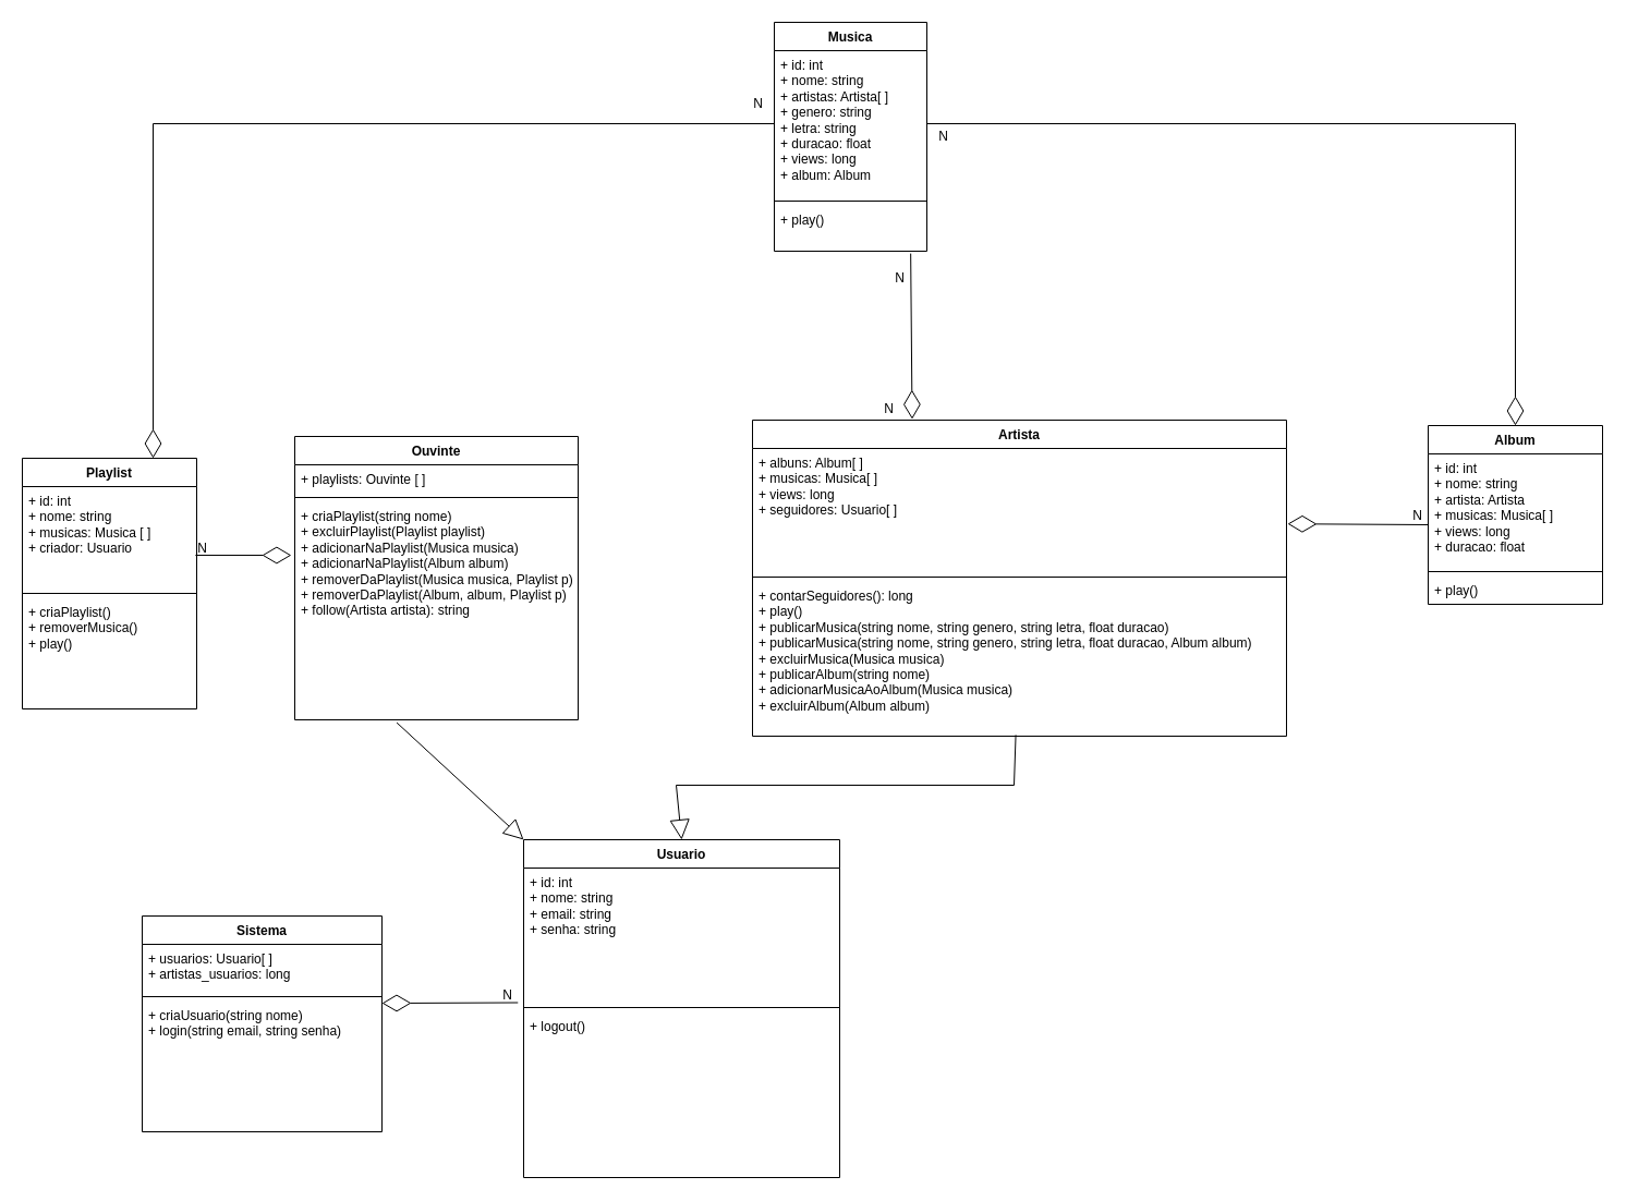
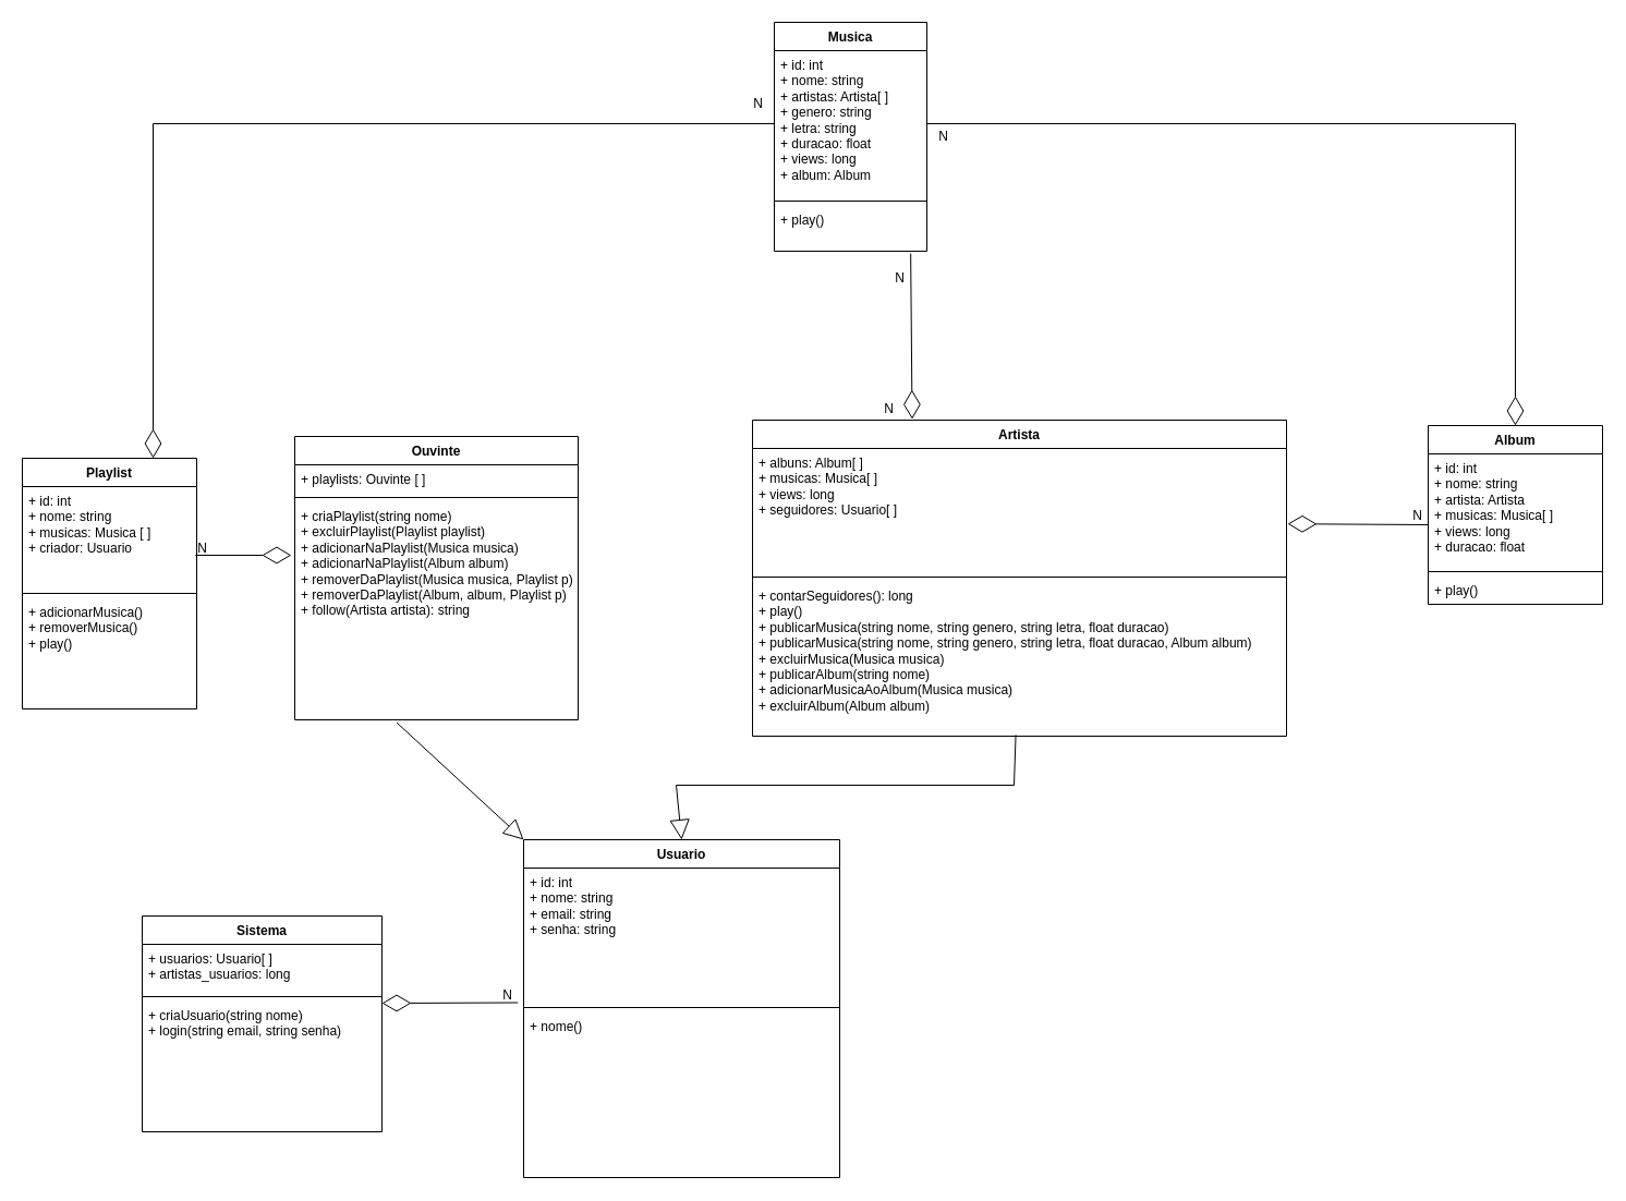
  <mxCell id="0" />
  <mxCell id="1" parent="0" />
  <mxCell id="2" value="Musica" style="swimlane;fontStyle=1;align=center;verticalAlign=top;childLayout=stackLayout;horizontal=1;startSize=26;horizontalStack=0;resizeParent=1;resizeParentMax=0;resizeLast=0;collapsible=1;marginBottom=0;whiteSpace=wrap;html=1;" vertex="1" parent="1"><mxGeometry y="20" width="140" height="210" as="geometry" x="710" /></mxCell>
  <mxCell id="3" value="+ id: int&lt;br&gt;+ nome: string&lt;br&gt;+ artistas: Artista[ ]&lt;br&gt;+ genero: string&lt;br&gt;+ letra: string&lt;div&gt;+ duracao: float&lt;br&gt;+ views: long&lt;br&gt;+ album: Album&lt;/div&gt;" style="text;strokeColor=none;fillColor=none;align=left;verticalAlign=top;spacingLeft=4;spacingRight=4;overflow=hidden;rotatable=0;points=[[0,0.5],[1,0.5]];portConstraint=eastwest;whiteSpace=wrap;html=1;" vertex="1" parent="2"><mxGeometry y="26" width="140" height="134" as="geometry" /></mxCell>
  <mxCell id="4" value="" style="line;strokeWidth=1;fillColor=none;align=left;verticalAlign=middle;spacingTop=-1;spacingLeft=3;spacingRight=3;rotatable=0;labelPosition=right;points=[];portConstraint=eastwest;strokeColor=inherit;" vertex="1" parent="2"><mxGeometry y="160" width="140" height="8" as="geometry" /></mxCell>
  <mxCell id="5" value="&lt;div&gt;+ play()&lt;/div&gt;" style="text;strokeColor=none;fillColor=none;align=left;verticalAlign=top;spacingLeft=4;spacingRight=4;overflow=hidden;rotatable=0;points=[[0,0.5],[1,0.5]];portConstraint=eastwest;whiteSpace=wrap;html=1;" vertex="1" parent="2"><mxGeometry y="168" width="140" height="42" as="geometry" /></mxCell>
  <mxCell id="6" value="Artista" style="swimlane;fontStyle=1;align=center;verticalAlign=top;childLayout=stackLayout;horizontal=1;startSize=26;horizontalStack=0;resizeParent=1;resizeParentMax=0;resizeLast=0;collapsible=1;marginBottom=0;whiteSpace=wrap;html=1;" vertex="1" parent="1"><mxGeometry x="690" y="385" width="490" height="290" as="geometry" /></mxCell>
  <mxCell id="7" value="+ albuns: Album[ ]&lt;div&gt;+ musicas: Musica[ ]&amp;nbsp;&lt;/div&gt;&lt;div&gt;+ views: long&lt;br&gt;+ seguidores: Usuario[ ]&amp;nbsp;&lt;/div&gt;" style="text;strokeColor=none;fillColor=none;align=left;verticalAlign=top;spacingLeft=4;spacingRight=4;overflow=hidden;rotatable=0;points=[[0,0.5],[1,0.5]];portConstraint=eastwest;whiteSpace=wrap;html=1;" vertex="1" parent="6"><mxGeometry y="26" width="490" height="114" as="geometry" /></mxCell>
  <mxCell id="8" value="" style="line;strokeWidth=1;fillColor=none;align=left;verticalAlign=middle;spacingTop=-1;spacingLeft=3;spacingRight=3;rotatable=0;labelPosition=right;points=[];portConstraint=eastwest;strokeColor=inherit;" vertex="1" parent="6"><mxGeometry y="140" width="490" height="8" as="geometry" /></mxCell>
  <mxCell id="9" value="+ contarSeguidores(): long&lt;br&gt;+ play()&lt;br&gt;+ publicarMusica(string nome, string genero, string letra, float duracao)&lt;div&gt;+ publicarMusica(string nome, string genero, string letra, float duracao, Album album)&lt;br&gt;+ excluirMusica(Musica musica)&lt;br&gt;+ publicarAlbum(string nome)&lt;br&gt;+ adicionarMusicaAoAlbum(Musica musica)&lt;br&gt;+ excluirAlbum(Album album)&lt;/div&gt;" style="text;strokeColor=none;fillColor=none;align=left;verticalAlign=top;spacingLeft=4;spacingRight=4;overflow=hidden;rotatable=0;points=[[0,0.5],[1,0.5]];portConstraint=eastwest;whiteSpace=wrap;html=1;" vertex="1" parent="6"><mxGeometry y="148" width="490" height="142" as="geometry" /></mxCell>
  <mxCell id="10" value="Usuario" style="swimlane;fontStyle=1;align=center;verticalAlign=top;childLayout=stackLayout;horizontal=1;startSize=26;horizontalStack=0;resizeParent=1;resizeParentMax=0;resizeLast=0;collapsible=1;marginBottom=0;whiteSpace=wrap;html=1;" vertex="1" parent="1"><mxGeometry x="480" y="770" width="290" height="310" as="geometry" /></mxCell>
  <mxCell id="11" value="+ id: int&lt;br&gt;+ nome: string&lt;br&gt;+ email: string&lt;br&gt;+ senha: string" style="text;strokeColor=none;fillColor=none;align=left;verticalAlign=top;spacingLeft=4;spacingRight=4;overflow=hidden;rotatable=0;points=[[0,0.5],[1,0.5]];portConstraint=eastwest;whiteSpace=wrap;html=1;" vertex="1" parent="10"><mxGeometry y="26" width="290" height="124" as="geometry" /></mxCell>
  <mxCell id="12" value="" style="line;strokeWidth=1;fillColor=none;align=left;verticalAlign=middle;spacingTop=-1;spacingLeft=3;spacingRight=3;rotatable=0;labelPosition=right;points=[];portConstraint=eastwest;strokeColor=inherit;" vertex="1" parent="10"><mxGeometry y="150" width="290" height="8" as="geometry" /></mxCell>
- <mxCell id="13" value="+ logout()" style="text;strokeColor=none;fillColor=none;align=left;verticalAlign=top;spacingLeft=4;spacingRight=4;overflow=hidden;rotatable=0;points=[[0,0.5],[1,0.5]];portConstraint=eastwest;whiteSpace=wrap;html=1;" vertex="1" parent="10"><mxGeometry y="158" width="290" height="152" as="geometry" /></mxCell>
+ <mxCell id="13" value="+ nome()" style="text;strokeColor=none;fillColor=none;align=left;verticalAlign=top;spacingLeft=4;spacingRight=4;overflow=hidden;rotatable=0;points=[[0,0.5],[1,0.5]];portConstraint=eastwest;whiteSpace=wrap;html=1;" vertex="1" parent="10"><mxGeometry y="158" width="290" height="152" as="geometry" /></mxCell>
  <mxCell id="14" value="Sistema" style="swimlane;fontStyle=1;align=center;verticalAlign=top;childLayout=stackLayout;horizontal=1;startSize=26;horizontalStack=0;resizeParent=1;resizeParentMax=0;resizeLast=0;collapsible=1;marginBottom=0;whiteSpace=wrap;html=1;" vertex="1" parent="1"><mxGeometry x="130" y="840" width="220" height="198" as="geometry" /></mxCell>
  <mxCell id="15" value="+ usuarios: Usuario[ ]&amp;nbsp;&lt;br&gt;+ artistas_usuarios: long" style="text;strokeColor=none;fillColor=none;align=left;verticalAlign=top;spacingLeft=4;spacingRight=4;overflow=hidden;rotatable=0;points=[[0,0.5],[1,0.5]];portConstraint=eastwest;whiteSpace=wrap;html=1;" vertex="1" parent="14"><mxGeometry y="26" width="220" height="44" as="geometry" /></mxCell>
  <mxCell id="16" value="" style="line;strokeWidth=1;fillColor=none;align=left;verticalAlign=middle;spacingTop=-1;spacingLeft=3;spacingRight=3;rotatable=0;labelPosition=right;points=[];portConstraint=eastwest;strokeColor=inherit;" vertex="1" parent="14"><mxGeometry y="70" width="220" height="8" as="geometry" /></mxCell>
  <mxCell id="17" value="+ criaUsuario(string nome)&lt;br&gt;+ login(string email, string senha)" style="text;strokeColor=none;fillColor=none;align=left;verticalAlign=top;spacingLeft=4;spacingRight=4;overflow=hidden;rotatable=0;points=[[0,0.5],[1,0.5]];portConstraint=eastwest;whiteSpace=wrap;html=1;" vertex="1" parent="14"><mxGeometry y="78" width="220" height="120" as="geometry" /></mxCell>
  <mxCell id="18" value="Album" style="swimlane;fontStyle=1;align=center;verticalAlign=top;childLayout=stackLayout;horizontal=1;startSize=26;horizontalStack=0;resizeParent=1;resizeParentMax=0;resizeLast=0;collapsible=1;marginBottom=0;whiteSpace=wrap;html=1;" vertex="1" parent="1"><mxGeometry x="1310" y="390" width="160" height="164" as="geometry" /></mxCell>
  <mxCell id="19" value="+ id: int&lt;br&gt;+ nome: string&lt;br&gt;+ artista: Artista&lt;br&gt;+ musicas: Musica[ ]&lt;br&gt;+ views: long&lt;br&gt;+ duracao: float" style="text;strokeColor=none;fillColor=none;align=left;verticalAlign=top;spacingLeft=4;spacingRight=4;overflow=hidden;rotatable=0;points=[[0,0.5],[1,0.5]];portConstraint=eastwest;whiteSpace=wrap;html=1;" vertex="1" parent="18"><mxGeometry y="26" width="160" height="104" as="geometry" /></mxCell>
  <mxCell id="20" value="" style="line;strokeWidth=1;fillColor=none;align=left;verticalAlign=middle;spacingTop=-1;spacingLeft=3;spacingRight=3;rotatable=0;labelPosition=right;points=[];portConstraint=eastwest;strokeColor=inherit;" vertex="1" parent="18"><mxGeometry y="130" width="160" height="8" as="geometry" /></mxCell>
  <mxCell id="21" value="+ play()" style="text;strokeColor=none;fillColor=none;align=left;verticalAlign=top;spacingLeft=4;spacingRight=4;overflow=hidden;rotatable=0;points=[[0,0.5],[1,0.5]];portConstraint=eastwest;whiteSpace=wrap;html=1;" vertex="1" parent="18"><mxGeometry y="138" width="160" height="26" as="geometry" /></mxCell>
  <mxCell id="22" value="Playlist" style="swimlane;fontStyle=1;align=center;verticalAlign=top;childLayout=stackLayout;horizontal=1;startSize=26;horizontalStack=0;resizeParent=1;resizeParentMax=0;resizeLast=0;collapsible=1;marginBottom=0;whiteSpace=wrap;html=1;" vertex="1" parent="1"><mxGeometry x="20" y="420" width="160" height="230" as="geometry" /></mxCell>
  <mxCell id="23" value="+ id: int&lt;div&gt;+ nome: string&lt;br&gt;+ musicas: Musica [ ]&lt;/div&gt;&lt;div&gt;+ criador: Usuario&lt;/div&gt;" style="text;strokeColor=none;fillColor=none;align=left;verticalAlign=top;spacingLeft=4;spacingRight=4;overflow=hidden;rotatable=0;points=[[0,0.5],[1,0.5]];portConstraint=eastwest;whiteSpace=wrap;html=1;" vertex="1" parent="22"><mxGeometry y="26" width="160" height="94" as="geometry" /></mxCell>
  <mxCell id="24" value="" style="line;strokeWidth=1;fillColor=none;align=left;verticalAlign=middle;spacingTop=-1;spacingLeft=3;spacingRight=3;rotatable=0;labelPosition=right;points=[];portConstraint=eastwest;strokeColor=inherit;" vertex="1" parent="22"><mxGeometry y="120" width="160" height="8" as="geometry" /></mxCell>
- <mxCell id="25" value="+ criaPlaylist()&lt;div&gt;+ removerMusica()&lt;br&gt;+ play()&lt;/div&gt;" style="text;strokeColor=none;fillColor=none;align=left;verticalAlign=top;spacingLeft=4;spacingRight=4;overflow=hidden;rotatable=0;points=[[0,0.5],[1,0.5]];portConstraint=eastwest;whiteSpace=wrap;html=1;" vertex="1" parent="22"><mxGeometry y="128" width="160" height="102" as="geometry" /></mxCell>
+ <mxCell id="25" value="+ adicionarMusica()&lt;div&gt;+ removerMusica()&lt;br&gt;+ play()&lt;/div&gt;" style="text;strokeColor=none;fillColor=none;align=left;verticalAlign=top;spacingLeft=4;spacingRight=4;overflow=hidden;rotatable=0;points=[[0,0.5],[1,0.5]];portConstraint=eastwest;whiteSpace=wrap;html=1;" vertex="1" parent="22"><mxGeometry y="128" width="160" height="102" as="geometry" /></mxCell>
  <mxCell id="26" value="Ouvinte" style="swimlane;fontStyle=1;align=center;verticalAlign=top;childLayout=stackLayout;horizontal=1;startSize=26;horizontalStack=0;resizeParent=1;resizeParentMax=0;resizeLast=0;collapsible=1;marginBottom=0;whiteSpace=wrap;html=1;" vertex="1" parent="1"><mxGeometry x="270" y="400" width="260" height="260" as="geometry" /></mxCell>
  <mxCell id="27" value="+ playlists: Ouvinte [ ]&amp;nbsp;" style="text;strokeColor=none;fillColor=none;align=left;verticalAlign=top;spacingLeft=4;spacingRight=4;overflow=hidden;rotatable=0;points=[[0,0.5],[1,0.5]];portConstraint=eastwest;whiteSpace=wrap;html=1;" vertex="1" parent="26"><mxGeometry y="26" width="260" height="26" as="geometry" /></mxCell>
  <mxCell id="28" value="" style="line;strokeWidth=1;fillColor=none;align=left;verticalAlign=middle;spacingTop=-1;spacingLeft=3;spacingRight=3;rotatable=0;labelPosition=right;points=[];portConstraint=eastwest;strokeColor=inherit;" vertex="1" parent="26"><mxGeometry y="52" width="260" height="8" as="geometry" /></mxCell>
  <mxCell id="29" value="+ criaPlaylist(string nome)&lt;br&gt;+ excluirPlaylist(Playlist playlist)&lt;br&gt;+ adicionarNaPlaylist(Musica musica)&lt;br&gt;+ adicionarNaPlaylist(Album album)&lt;br&gt;+ removerDaPlaylist(Musica musica, Playlist p)&lt;br&gt;+ removerDaPlaylist(Album, album, Playlist p)&lt;br&gt;+ follow(Artista artista): string" style="text;strokeColor=none;fillColor=none;align=left;verticalAlign=top;spacingLeft=4;spacingRight=4;overflow=hidden;rotatable=0;points=[[0,0.5],[1,0.5]];portConstraint=eastwest;whiteSpace=wrap;html=1;" vertex="1" parent="26"><mxGeometry y="60" width="260" height="200" as="geometry" /></mxCell>
  <mxCell id="30" value="" style="endArrow=block;endSize=16;endFill=0;html=1;rounded=0;exitX=0.36;exitY=1.013;exitDx=0;exitDy=0;exitPerimeter=0;entryX=0;entryY=0;entryDx=0;entryDy=0;" edge="1" parent="1" source="29" target="10"><mxGeometry width="160" relative="1" as="geometry"><mxPoint x="760" y="810" as="sourcePoint" /><mxPoint x="920" y="810" as="targetPoint" /></mxGeometry></mxCell>
  <mxCell id="31" value="" style="endArrow=block;endSize=16;endFill=0;html=1;rounded=0;exitX=0.493;exitY=0.992;exitDx=0;exitDy=0;exitPerimeter=0;entryX=0.5;entryY=0;entryDx=0;entryDy=0;" edge="1" parent="1" source="9" target="10"><mxGeometry width="160" relative="1" as="geometry"><mxPoint x="760" y="810" as="sourcePoint" /><mxPoint x="625" y="720" as="targetPoint" /><Array as="points"><mxPoint x="930" y="720" /><mxPoint x="620" y="720" /></Array></mxGeometry></mxCell>
  <mxCell id="32" value="" style="endArrow=diamondThin;endFill=0;endSize=24;html=1;rounded=0;entryX=1.002;entryY=0.607;entryDx=0;entryDy=0;entryPerimeter=0;exitX=0;exitY=0.625;exitDx=0;exitDy=0;exitPerimeter=0;" edge="1" parent="1" source="19" target="7"><mxGeometry width="160" relative="1" as="geometry"><mxPoint x="1220" y="710" as="sourcePoint" /><mxPoint x="1260" y="570" as="targetPoint" /><Array as="points" /></mxGeometry></mxCell>
  <mxCell id="33" value="" style="endArrow=diamondThin;endFill=0;endSize=24;html=1;rounded=0;exitX=0.894;exitY=1.051;exitDx=0;exitDy=0;exitPerimeter=0;entryX=0.299;entryY=-0.003;entryDx=0;entryDy=0;entryPerimeter=0;" edge="1" parent="1" source="5" target="6"><mxGeometry width="160" relative="1" as="geometry"><mxPoint x="1290" y="590" as="sourcePoint" /><mxPoint x="835" y="380" as="targetPoint" /><Array as="points" /></mxGeometry></mxCell>
  <mxCell id="34" value="N" style="text;html=1;align=center;verticalAlign=middle;resizable=0;points=[];autosize=1;strokeColor=none;fillColor=none;" vertex="1" parent="1"><mxGeometry x="1285" y="458" width="30" height="30" as="geometry" /></mxCell>
  <mxCell id="35" value="N" style="text;html=1;align=center;verticalAlign=middle;resizable=0;points=[];autosize=1;strokeColor=none;fillColor=none;" vertex="1" parent="1"><mxGeometry x="680" y="80" width="30" height="30" as="geometry" /></mxCell>
  <mxCell id="36" value="" style="endArrow=diamondThin;endFill=0;endSize=24;html=1;rounded=0;entryX=-0.012;entryY=0.245;entryDx=0;entryDy=0;entryPerimeter=0;exitX=0.993;exitY=0.67;exitDx=0;exitDy=0;exitPerimeter=0;" edge="1" parent="1" source="23" target="29"><mxGeometry width="160" relative="1" as="geometry"><mxPoint x="390" y="350" as="sourcePoint" /><mxPoint x="550" y="350" as="targetPoint" /></mxGeometry></mxCell>
  <mxCell id="37" value="N" style="text;html=1;align=center;verticalAlign=middle;resizable=0;points=[];autosize=1;strokeColor=none;fillColor=none;" vertex="1" parent="1"><mxGeometry x="170" y="488" width="30" height="30" as="geometry" /></mxCell>
  <mxCell id="38" value="" style="endArrow=diamondThin;endFill=0;endSize=24;html=1;rounded=0;entryX=0.75;entryY=0;entryDx=0;entryDy=0;exitX=0;exitY=0.5;exitDx=0;exitDy=0;" edge="1" parent="1" source="3" target="22"><mxGeometry width="160" relative="1" as="geometry"><mxPoint x="140" y="190" as="sourcePoint" /><mxPoint x="320" y="190" as="targetPoint" /><Array as="points"><mxPoint x="140" y="113" /></Array></mxGeometry></mxCell>
  <mxCell id="39" value="N" style="text;html=1;align=center;verticalAlign=middle;resizable=0;points=[];autosize=1;strokeColor=none;fillColor=none;" vertex="1" parent="1"><mxGeometry x="810" y="240" width="30" height="30" as="geometry" /></mxCell>
  <mxCell id="40" value="" style="endArrow=diamondThin;endFill=0;endSize=24;html=1;rounded=0;entryX=1;entryY=0.017;entryDx=0;entryDy=0;entryPerimeter=0;exitX=-0.018;exitY=0.996;exitDx=0;exitDy=0;exitPerimeter=0;" edge="1" parent="1" source="11" target="17"><mxGeometry width="160" relative="1" as="geometry"><mxPoint x="570" y="640" as="sourcePoint" /><mxPoint x="730" y="640" as="targetPoint" /></mxGeometry></mxCell>
  <mxCell id="41" value="N" style="text;html=1;align=center;verticalAlign=middle;resizable=0;points=[];autosize=1;strokeColor=none;fillColor=none;" vertex="1" parent="1"><mxGeometry x="450" y="898" width="30" height="30" as="geometry" /></mxCell>
  <mxCell id="42" value="N" style="text;html=1;align=center;verticalAlign=middle;resizable=0;points=[];autosize=1;strokeColor=none;fillColor=none;" vertex="1" parent="1"><mxGeometry x="800" y="360" width="30" height="30" as="geometry" /></mxCell>
  <mxCell id="43" value="" style="endArrow=diamondThin;endFill=0;endSize=24;html=1;rounded=0;exitX=1;exitY=0.5;exitDx=0;exitDy=0;entryX=0.5;entryY=0;entryDx=0;entryDy=0;" edge="1" parent="1" source="3" target="18"><mxGeometry width="160" relative="1" as="geometry"><mxPoint x="1060" y="280" as="sourcePoint" /><mxPoint x="1220" y="280" as="targetPoint" /><Array as="points"><mxPoint x="1390" y="113" /></Array></mxGeometry></mxCell>
  <mxCell id="44" value="N" style="text;html=1;align=center;verticalAlign=middle;resizable=0;points=[];autosize=1;strokeColor=none;fillColor=none;" vertex="1" parent="1"><mxGeometry x="850" y="110" width="30" height="30" as="geometry" /></mxCell>
